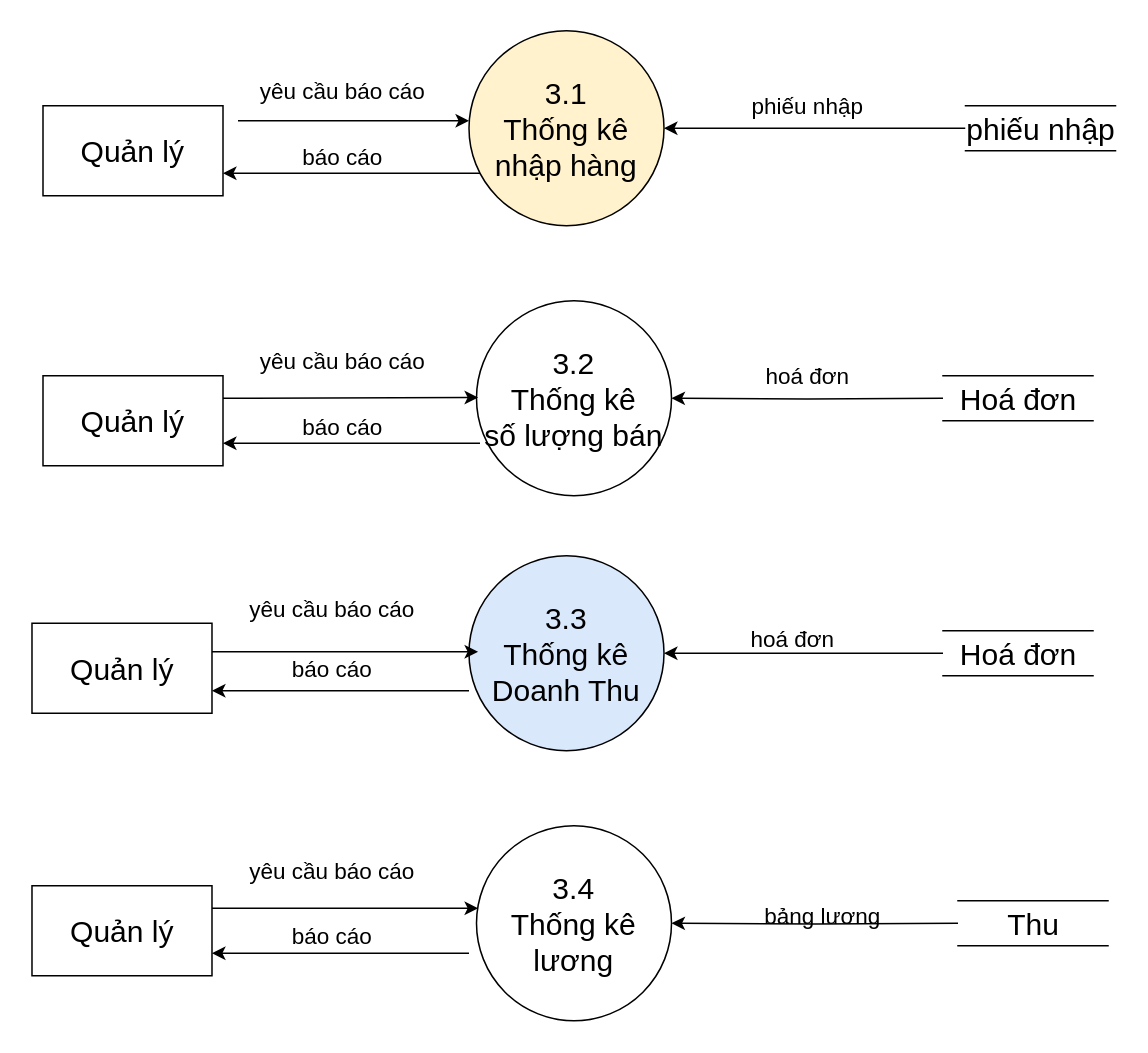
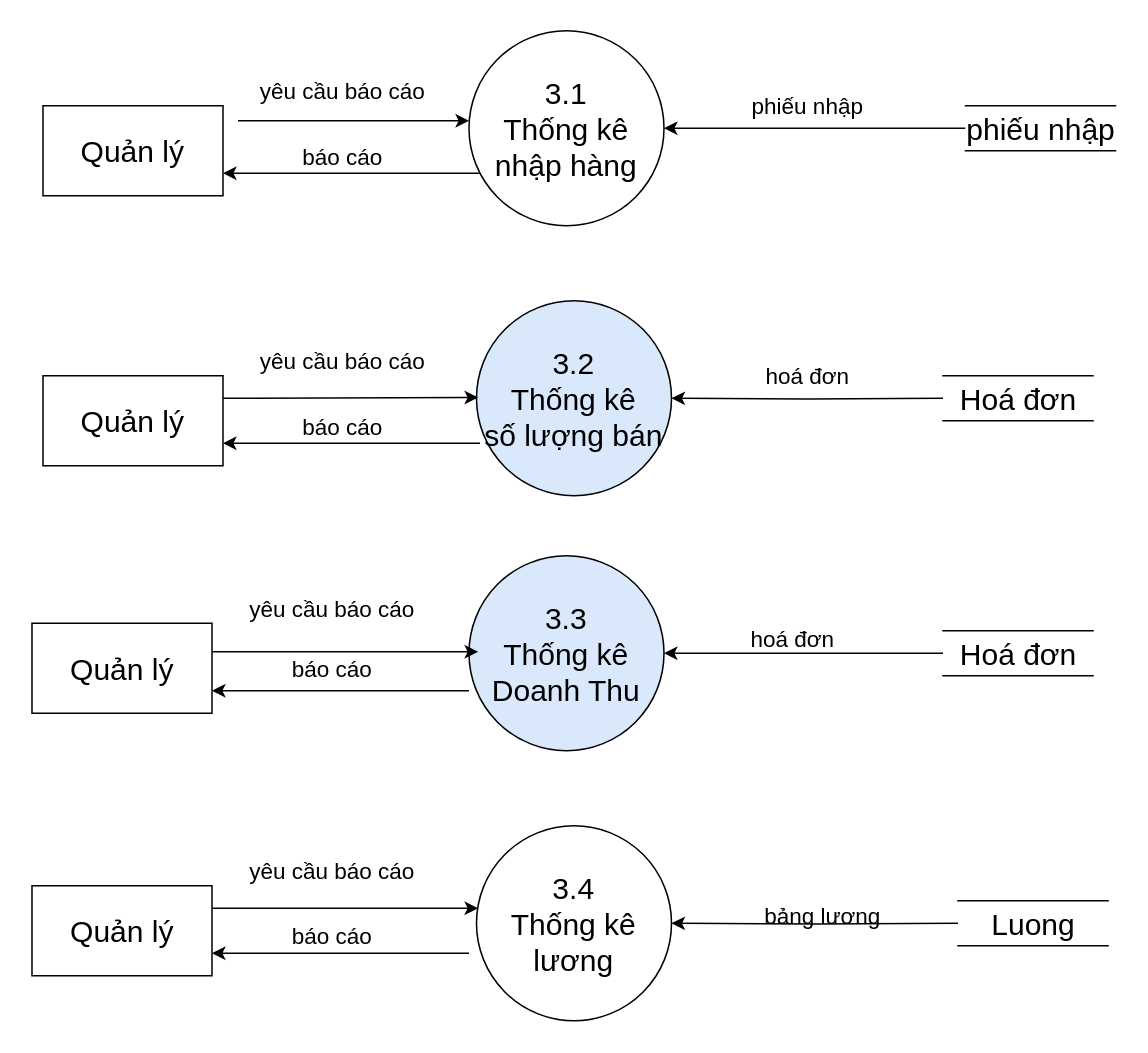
  <mxCell id="0" />
  <mxCell id="1" parent="0" />
  <mxCell id="2" value="&lt;font style=&quot;font-size: 20px&quot;&gt;Quản lý&lt;/font&gt;" style="rounded=0;whiteSpace=wrap;html=1;" parent="1" vertex="1"><mxGeometry x="28" y="70" width="120" height="60" as="geometry" /></mxCell>
  <mxCell id="3" style="edgeStyle=orthogonalEdgeStyle;rounded=0;orthogonalLoop=1;jettySize=auto;html=1;entryX=1;entryY=0.75;entryDx=0;entryDy=0;" parent="1" source="4" target="2" edge="1"><mxGeometry relative="1" as="geometry"><Array as="points"><mxPoint x="268" y="115" /><mxPoint x="268" y="115" /></Array></mxGeometry></mxCell>
- <mxCell id="4" value="&lt;font style=&quot;font-size: 20px&quot;&gt;3.1&lt;br&gt;Thống kê&lt;br&gt;nhập hàng&lt;br&gt;&lt;/font&gt;" style="ellipse;whiteSpace=wrap;html=1;aspect=fixed;fillColor=#fff2cc;" parent="1" vertex="1"><mxGeometry x="312" y="20" width="130" height="130" as="geometry" /></mxCell>
- <mxCell id="5" value="&lt;font style=&quot;font-size: 20px&quot;&gt;3.2&lt;br&gt;Thống kê&lt;br&gt;số lượng bán&lt;br&gt;&lt;/font&gt;" style="ellipse;whiteSpace=wrap;html=1;aspect=fixed;" parent="1" vertex="1"><mxGeometry x="317" y="200" width="130" height="130" as="geometry" /></mxCell>
+ <mxCell id="4" value="&lt;font style=&quot;font-size: 20px&quot;&gt;3.1&lt;br&gt;Thống kê&lt;br&gt;nhập hàng&lt;br&gt;&lt;/font&gt;" style="ellipse;whiteSpace=wrap;html=1;aspect=fixed;" parent="1" vertex="1"><mxGeometry x="312" y="20" width="130" height="130" as="geometry" /></mxCell>
+ <mxCell id="5" value="&lt;font style=&quot;font-size: 20px&quot;&gt;3.2&lt;br&gt;Thống kê&lt;br&gt;số lượng bán&lt;br&gt;&lt;/font&gt;" style="ellipse;whiteSpace=wrap;html=1;aspect=fixed;fillColor=#dae8fc;" parent="1" vertex="1"><mxGeometry x="317" y="200" width="130" height="130" as="geometry" /></mxCell>
  <mxCell id="6" value="&lt;font style=&quot;font-size: 20px&quot;&gt;3.3&lt;br&gt;Thống kê&lt;br&gt;Doanh Thu&lt;br&gt;&lt;/font&gt;" style="ellipse;whiteSpace=wrap;html=1;aspect=fixed;fillColor=#dae8fc;" parent="1" vertex="1"><mxGeometry x="312" y="370" width="130" height="130" as="geometry" /></mxCell>
  <mxCell id="7" value="&lt;font&gt;&lt;span style=&quot;font-size: 20px&quot;&gt;3.4&lt;/span&gt;&lt;br&gt;&lt;span style=&quot;font-size: 20px&quot;&gt;Thống kê&lt;/span&gt;&lt;br&gt;&lt;span style=&quot;font-size: 20px&quot;&gt;lương&lt;/span&gt;&lt;span style=&quot;font-size: 0px ; color: rgba(0 , 0 , 0 , 0) ; font-family: monospace&quot;&gt;%3CmxGraphModel%3E%3Croot%3E%3CmxCell%20id%3D%220%22%2F%3E%3CmxCell%20id%3D%221%22%20parent%3D%220%22%2F%3E%3CmxCell%20id%3D%222%22%20value%3D%22%26lt%3Bfont%20style%3D%26quot%3Bfont-size%3A%2020px%26quot%3B%26gt%3BKh%C3%A1ch%20h%C3%A0ng%26lt%3B%2Ffont%26gt%3B%22%20style%3D%22html%3D1%3Bdashed%3D0%3Bwhitespace%3Dwrap%3Bshape%3DpartialRectangle%3Bright%3D0%3Bleft%3D0%3B%22%20vertex%3D%221%22%20parent%3D%221%22%3E%3CmxGeometry%20x%3D%22530%22%20y%3D%22390%22%20width%3D%22100%22%20height%3D%2230%22%20as%3D%22geometry%22%2F%3E%3C%2FmxCell%3E%3C%2Froot%3E%3C%2FmxGraphModel%3E&lt;/span&gt;&lt;br&gt;&lt;/font&gt;" style="ellipse;whiteSpace=wrap;html=1;aspect=fixed;" parent="1" vertex="1"><mxGeometry x="317" y="550" width="130" height="130" as="geometry" /></mxCell>
  <mxCell id="8" style="edgeStyle=orthogonalEdgeStyle;rounded=0;orthogonalLoop=1;jettySize=auto;html=1;" parent="1" source="9" target="6" edge="1"><mxGeometry relative="1" as="geometry" /></mxCell>
  <mxCell id="9" value="&lt;font style=&quot;font-size: 20px&quot;&gt;Hoá đơn&lt;/font&gt;" style="html=1;dashed=0;whitespace=wrap;shape=partialRectangle;right=0;left=0;" parent="1" vertex="1"><mxGeometry x="628" y="420" width="100" height="30" as="geometry" /></mxCell>
  <mxCell id="10" style="edgeStyle=orthogonalEdgeStyle;rounded=0;orthogonalLoop=1;jettySize=auto;html=1;" parent="1" target="5" edge="1"><mxGeometry relative="1" as="geometry"><mxPoint x="628" y="265" as="sourcePoint" /></mxGeometry></mxCell>
  <mxCell id="11" style="edgeStyle=orthogonalEdgeStyle;rounded=0;orthogonalLoop=1;jettySize=auto;html=1;" parent="1" source="12" target="4" edge="1"><mxGeometry relative="1" as="geometry" /></mxCell>
  <mxCell id="12" value="&lt;font style=&quot;font-size: 20px&quot;&gt;phiếu nhập&lt;/font&gt;" style="html=1;dashed=0;whitespace=wrap;shape=partialRectangle;right=0;left=0;" parent="1" vertex="1"><mxGeometry x="643" y="70" width="100" height="30" as="geometry" /></mxCell>
  <mxCell id="13" style="edgeStyle=orthogonalEdgeStyle;rounded=0;orthogonalLoop=1;jettySize=auto;html=1;" parent="1" target="7" edge="1"><mxGeometry relative="1" as="geometry"><mxPoint x="638" y="615" as="sourcePoint" /></mxGeometry></mxCell>
  <mxCell id="14" value="&lt;font style=&quot;font-size: 15px&quot;&gt;yêu cầu báo cáo&lt;/font&gt;" style="text;html=1;strokeColor=none;fillColor=none;align=center;verticalAlign=middle;whiteSpace=wrap;rounded=0;" parent="1" vertex="1"><mxGeometry x="158" y="50" width="140" height="20" as="geometry" /></mxCell>
  <mxCell id="15" value="&lt;font style=&quot;font-size: 15px&quot;&gt;báo cáo&lt;/font&gt;" style="text;html=1;strokeColor=none;fillColor=none;align=center;verticalAlign=middle;whiteSpace=wrap;rounded=0;" parent="1" vertex="1"><mxGeometry x="158" y="94" width="140" height="20" as="geometry" /></mxCell>
  <mxCell id="16" value="&lt;font style=&quot;font-size: 20px&quot;&gt;Quản lý&lt;/font&gt;" style="rounded=0;whiteSpace=wrap;html=1;" parent="1" vertex="1"><mxGeometry x="28" y="250" width="120" height="60" as="geometry" /></mxCell>
  <mxCell id="17" value="&lt;font style=&quot;font-size: 15px&quot;&gt;yêu cầu báo cáo&lt;/font&gt;" style="text;html=1;strokeColor=none;fillColor=none;align=center;verticalAlign=middle;whiteSpace=wrap;rounded=0;" parent="1" vertex="1"><mxGeometry x="158" y="230" width="140" height="20" as="geometry" /></mxCell>
  <mxCell id="18" value="&lt;font style=&quot;font-size: 15px&quot;&gt;báo cáo&lt;/font&gt;" style="text;html=1;strokeColor=none;fillColor=none;align=center;verticalAlign=middle;whiteSpace=wrap;rounded=0;" parent="1" vertex="1"><mxGeometry x="158" y="274" width="140" height="20" as="geometry" /></mxCell>
  <mxCell id="19" style="edgeStyle=orthogonalEdgeStyle;rounded=0;orthogonalLoop=1;jettySize=auto;html=1;entryX=1;entryY=0.75;entryDx=0;entryDy=0;" parent="1" target="16" edge="1"><mxGeometry relative="1" as="geometry"><mxPoint x="319.337" y="295" as="sourcePoint" /><Array as="points"><mxPoint x="268" y="295" /><mxPoint x="268" y="295" /></Array></mxGeometry></mxCell>
  <mxCell id="20" value="&lt;font style=&quot;font-size: 20px&quot;&gt;Quản lý&lt;/font&gt;" style="rounded=0;whiteSpace=wrap;html=1;" parent="1" vertex="1"><mxGeometry x="20.66" y="415" width="120" height="60" as="geometry" /></mxCell>
  <mxCell id="21" value="&lt;font style=&quot;font-size: 15px&quot;&gt;yêu cầu báo cáo&lt;/font&gt;" style="text;html=1;strokeColor=none;fillColor=none;align=center;verticalAlign=middle;whiteSpace=wrap;rounded=0;" parent="1" vertex="1"><mxGeometry x="150.66" y="395" width="140" height="20" as="geometry" /></mxCell>
  <mxCell id="22" value="&lt;font style=&quot;font-size: 15px&quot;&gt;báo cáo&lt;/font&gt;" style="text;html=1;strokeColor=none;fillColor=none;align=center;verticalAlign=middle;whiteSpace=wrap;rounded=0;" parent="1" vertex="1"><mxGeometry x="150.66" y="435" width="140" height="20" as="geometry" /></mxCell>
  <mxCell id="23" style="edgeStyle=orthogonalEdgeStyle;rounded=0;orthogonalLoop=1;jettySize=auto;html=1;entryX=1;entryY=0.75;entryDx=0;entryDy=0;" parent="1" target="20" edge="1"><mxGeometry relative="1" as="geometry"><mxPoint x="311.997" y="460" as="sourcePoint" /><Array as="points"><mxPoint x="260.66" y="460" /><mxPoint x="260.66" y="460" /></Array></mxGeometry></mxCell>
  <mxCell id="24" style="edgeStyle=orthogonalEdgeStyle;rounded=0;orthogonalLoop=1;jettySize=auto;html=1;exitX=1;exitY=0.25;exitDx=0;exitDy=0;entryX=0.008;entryY=0.423;entryDx=0;entryDy=0;entryPerimeter=0;" edge="1" parent="1" source="25" target="7"><mxGeometry relative="1" as="geometry" /></mxCell>
  <mxCell id="25" value="&lt;font style=&quot;font-size: 20px&quot;&gt;Quản lý&lt;/font&gt;" style="rounded=0;whiteSpace=wrap;html=1;" parent="1" vertex="1"><mxGeometry x="20.66" y="590" width="120" height="60" as="geometry" /></mxCell>
  <mxCell id="26" value="&lt;font style=&quot;font-size: 15px&quot;&gt;yêu cầu báo cáo&lt;/font&gt;" style="text;html=1;strokeColor=none;fillColor=none;align=center;verticalAlign=middle;whiteSpace=wrap;rounded=0;" parent="1" vertex="1"><mxGeometry x="150.66" y="570" width="140" height="20" as="geometry" /></mxCell>
  <mxCell id="27" value="&lt;font style=&quot;font-size: 15px&quot;&gt;báo cáo&lt;/font&gt;" style="text;html=1;strokeColor=none;fillColor=none;align=center;verticalAlign=middle;whiteSpace=wrap;rounded=0;" parent="1" vertex="1"><mxGeometry x="150.66" y="613" width="140" height="20" as="geometry" /></mxCell>
  <mxCell id="28" style="edgeStyle=orthogonalEdgeStyle;rounded=0;orthogonalLoop=1;jettySize=auto;html=1;entryX=1;entryY=0.75;entryDx=0;entryDy=0;" parent="1" target="25" edge="1"><mxGeometry relative="1" as="geometry"><mxPoint x="311.997" y="635" as="sourcePoint" /><Array as="points"><mxPoint x="260.66" y="635" /><mxPoint x="260.66" y="635" /></Array></mxGeometry></mxCell>
  <mxCell id="29" value="&lt;font style=&quot;font-size: 20px&quot;&gt;Hoá đơn&lt;/font&gt;" style="html=1;dashed=0;whitespace=wrap;shape=partialRectangle;right=0;left=0;" parent="1" vertex="1"><mxGeometry x="628" y="250" width="100" height="30" as="geometry" /></mxCell>
  <mxCell id="30" value="phiếu nhập" style="text;html=1;strokeColor=none;fillColor=none;align=center;verticalAlign=middle;whiteSpace=wrap;rounded=0;fontSize=15;" parent="1" vertex="1"><mxGeometry x="478" y="60" width="120" height="20" as="geometry" /></mxCell>
  <mxCell id="31" value="&lt;font style=&quot;font-size: 15px&quot;&gt;hoá đơn&lt;/font&gt;" style="text;html=1;strokeColor=none;fillColor=none;align=center;verticalAlign=middle;whiteSpace=wrap;rounded=0;" parent="1" vertex="1"><mxGeometry x="468" y="240" width="140" height="20" as="geometry" /></mxCell>
  <mxCell id="32" value="&lt;span style=&quot;font-size: 15px&quot;&gt;hoá đơn&lt;/span&gt;" style="text;html=1;strokeColor=none;fillColor=none;align=center;verticalAlign=middle;whiteSpace=wrap;rounded=0;" parent="1" vertex="1"><mxGeometry x="458" y="415" width="140" height="20" as="geometry" /></mxCell>
  <mxCell id="33" value="&lt;span style=&quot;font-size: 15px&quot;&gt;bảng lương&lt;/span&gt;" style="text;html=1;strokeColor=none;fillColor=none;align=center;verticalAlign=middle;whiteSpace=wrap;rounded=0;" parent="1" vertex="1"><mxGeometry x="478" y="600" width="140" height="20" as="geometry" /></mxCell>
- <mxCell id="34" value="&lt;span style=&quot;font-size: 20px&quot;&gt;Thu&lt;/span&gt;" style="html=1;dashed=0;whitespace=wrap;shape=partialRectangle;right=0;left=0;" vertex="1" parent="1"><mxGeometry x="638" y="600" width="100" height="30" as="geometry" /></mxCell>
+ <mxCell id="34" value="&lt;span style=&quot;font-size: 20px&quot;&gt;Luong&lt;/span&gt;" style="html=1;dashed=0;whitespace=wrap;shape=partialRectangle;right=0;left=0;" vertex="1" parent="1"><mxGeometry x="638" y="600" width="100" height="30" as="geometry" /></mxCell>
  <mxCell id="35" style="edgeStyle=orthogonalEdgeStyle;rounded=0;orthogonalLoop=1;jettySize=auto;html=1;exitX=1;exitY=0.25;exitDx=0;exitDy=0;entryX=0.008;entryY=0.423;entryDx=0;entryDy=0;entryPerimeter=0;" edge="1" parent="1"><mxGeometry relative="1" as="geometry"><mxPoint x="140.66" y="434.01" as="sourcePoint" /><mxPoint x="318.04" y="434" as="targetPoint" /></mxGeometry></mxCell>
  <mxCell id="36" style="edgeStyle=orthogonalEdgeStyle;rounded=0;orthogonalLoop=1;jettySize=auto;html=1;entryX=0.008;entryY=0.423;entryDx=0;entryDy=0;entryPerimeter=0;exitX=1;exitY=0.25;exitDx=0;exitDy=0;" edge="1" parent="1" source="16"><mxGeometry relative="1" as="geometry"><mxPoint x="158" y="265" as="sourcePoint" /><mxPoint x="318.04" y="264.5" as="targetPoint" /></mxGeometry></mxCell>
  <mxCell id="37" style="edgeStyle=orthogonalEdgeStyle;rounded=0;orthogonalLoop=1;jettySize=auto;html=1;entryX=0.008;entryY=0.423;entryDx=0;entryDy=0;entryPerimeter=0;" edge="1" parent="1"><mxGeometry relative="1" as="geometry"><mxPoint x="158" y="80" as="sourcePoint" /><mxPoint x="312" y="80" as="targetPoint" /></mxGeometry></mxCell>
